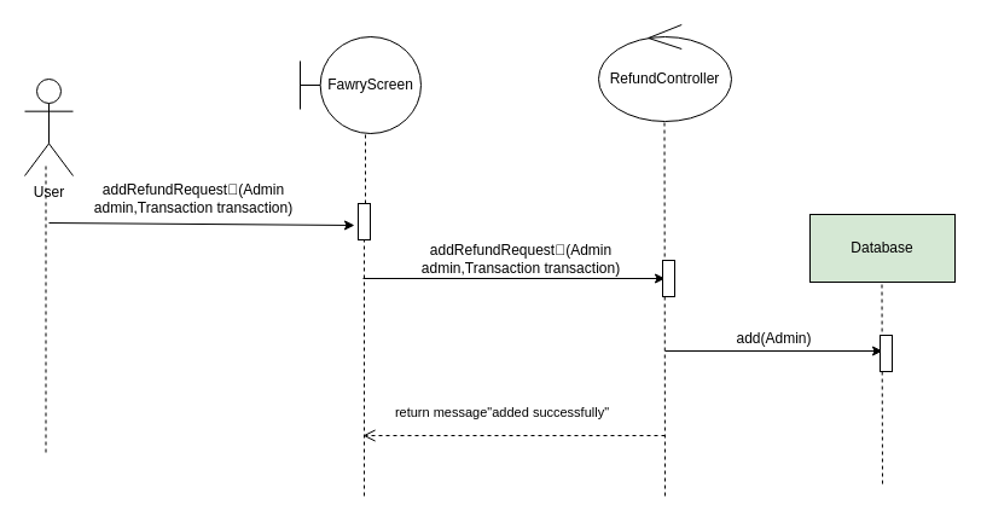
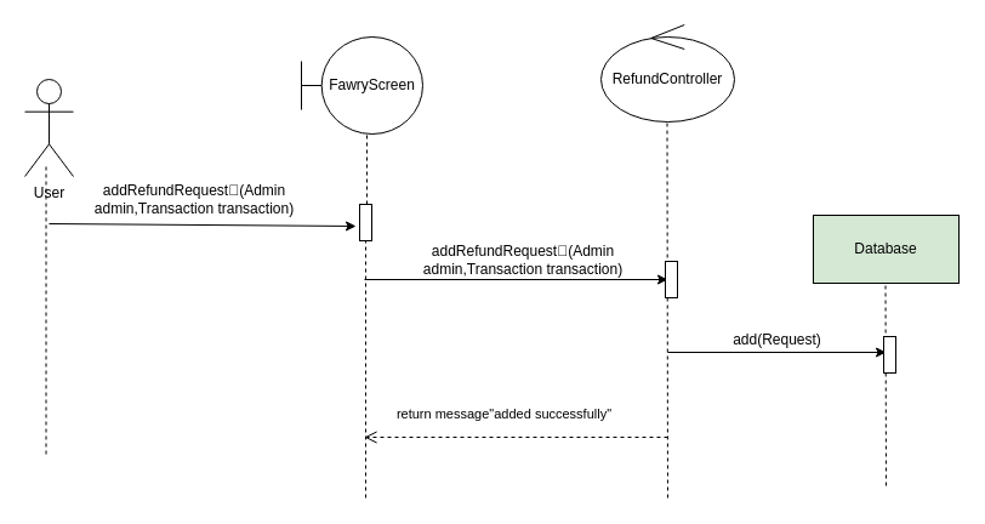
  <mxCell id="0" />
  <mxCell id="1" parent="0" />
  <mxCell id="2" value="User" style="shape=umlActor;verticalLabelPosition=bottom;verticalAlign=top;html=1;outlineConnect=0;" parent="1" vertex="1"><mxGeometry x="20" y="65" width="40" height="80" as="geometry" /></mxCell>
  <mxCell id="3" value="" style="endArrow=classic;html=1;rounded=0;entryX=-0.3;entryY=0.6;entryDx=0;entryDy=0;entryPerimeter=0;" parent="1" target="12" edge="1"><mxGeometry width="50" height="50" relative="1" as="geometry"><mxPoint x="40" y="184" as="sourcePoint" /><mxPoint x="260" y="184" as="targetPoint" /></mxGeometry></mxCell>
  <mxCell id="4" value="addRefundRequest(ِAdmin admin,Transaction transaction)" style="text;html=1;strokeColor=none;fillColor=none;align=center;verticalAlign=middle;whiteSpace=wrap;rounded=0;" parent="1" vertex="1"><mxGeometry x="60" y="155" width="200" height="17" as="geometry" /></mxCell>
  <mxCell id="5" value="" style="endArrow=classic;html=1;rounded=0;" parent="1" edge="1"><mxGeometry width="50" height="50" relative="1" as="geometry"><mxPoint x="300" y="230" as="sourcePoint" /><mxPoint x="550" y="230" as="targetPoint" /></mxGeometry></mxCell>
  <mxCell id="6" value="addRefundRequest(ِAdmin admin,Transaction transaction)" style="text;html=1;strokeColor=none;fillColor=none;align=center;verticalAlign=middle;whiteSpace=wrap;rounded=0;" parent="1" vertex="1"><mxGeometry x="331" y="205" width="200" height="17" as="geometry" /></mxCell>
  <mxCell id="7" value="return message&quot;added successfully&quot;" style="html=1;verticalAlign=bottom;endArrow=open;dashed=1;endSize=8;rounded=0;startArrow=none;" parent="1" edge="1"><mxGeometry x="0.077" y="-10" relative="1" as="geometry"><mxPoint x="550" y="360" as="sourcePoint" /><mxPoint x="300" y="360" as="targetPoint" /><mxPoint as="offset" /></mxGeometry></mxCell>
  <mxCell id="8" value="FawryScreen" style="shape=umlBoundary;whiteSpace=wrap;html=1;" parent="1" vertex="1"><mxGeometry x="248" y="30" width="100" height="80" as="geometry" /></mxCell>
  <mxCell id="9" value="RefundController" style="ellipse;shape=umlControl;whiteSpace=wrap;html=1;" parent="1" vertex="1"><mxGeometry x="495" y="20" width="110" height="80" as="geometry" /></mxCell>
  <mxCell id="10" value="" style="endArrow=none;dashed=1;html=1;rounded=0;entryX=0.5;entryY=1;entryDx=0;entryDy=0;" parent="1" edge="1"><mxGeometry width="50" height="50" relative="1" as="geometry"><mxPoint x="37.5" y="374" as="sourcePoint" /><mxPoint x="37.5" y="134" as="targetPoint" /></mxGeometry></mxCell>
  <mxCell id="11" value="" style="endArrow=none;dashed=1;html=1;rounded=0;entryX=0.5;entryY=1;entryDx=0;entryDy=0;startArrow=none;" parent="1" source="12" edge="1"><mxGeometry width="50" height="50" relative="1" as="geometry"><mxPoint x="302" y="350" as="sourcePoint" /><mxPoint x="302" y="110" as="targetPoint" /></mxGeometry></mxCell>
  <mxCell id="12" value="" style="html=1;points=[];perimeter=orthogonalPerimeter;" parent="1" vertex="1"><mxGeometry x="296" y="168" width="10" height="30" as="geometry" /></mxCell>
  <mxCell id="13" value="" style="endArrow=none;dashed=1;html=1;rounded=0;entryX=0.5;entryY=1;entryDx=0;entryDy=0;" parent="1" target="12" edge="1"><mxGeometry width="50" height="50" relative="1" as="geometry"><mxPoint x="301" y="410" as="sourcePoint" /><mxPoint x="302" y="110" as="targetPoint" /></mxGeometry></mxCell>
  <mxCell id="14" value="" style="endArrow=none;dashed=1;html=1;rounded=0;entryX=0.5;entryY=1;entryDx=0;entryDy=0;" parent="1" edge="1"><mxGeometry width="50" height="50" relative="1" as="geometry"><mxPoint x="550" y="410" as="sourcePoint" /><mxPoint x="549.5" y="100" as="targetPoint" /></mxGeometry></mxCell>
  <mxCell id="15" value="Database" style="rounded=0;whiteSpace=wrap;html=1;fillColor=#d5e8d4;" parent="1" vertex="1"><mxGeometry x="670" y="177" width="120" height="56" as="geometry" /></mxCell>
  <mxCell id="16" value="" style="endArrow=none;dashed=1;html=1;rounded=0;entryX=0.5;entryY=1;entryDx=0;entryDy=0;" parent="1" edge="1"><mxGeometry width="50" height="50" relative="1" as="geometry"><mxPoint x="730" y="400" as="sourcePoint" /><mxPoint x="729.5" y="233" as="targetPoint" /></mxGeometry></mxCell>
  <mxCell id="17" value="" style="endArrow=classic;html=1;rounded=0;" parent="1" edge="1"><mxGeometry width="50" height="50" relative="1" as="geometry"><mxPoint x="550" y="290" as="sourcePoint" /><mxPoint x="730" y="290" as="targetPoint" /></mxGeometry></mxCell>
- <mxCell id="18" value="add(Admin)" style="text;html=1;align=center;verticalAlign=middle;resizable=0;points=[];autosize=1;strokeColor=none;fillColor=none;" parent="1" vertex="1"><mxGeometry x="595" y="270" width="90" height="20" as="geometry" /></mxCell>
+ <mxCell id="18" value="add(Request)" style="text;html=1;align=center;verticalAlign=middle;resizable=0;points=[];autosize=1;strokeColor=none;fillColor=none;" parent="1" vertex="1"><mxGeometry x="595" y="270" width="90" height="20" as="geometry" /></mxCell>
  <mxCell id="19" value="" style="html=1;points=[];perimeter=orthogonalPerimeter;" parent="1" vertex="1"><mxGeometry x="548" y="215" width="10" height="30" as="geometry" /></mxCell>
  <mxCell id="20" value="" style="html=1;points=[];perimeter=orthogonalPerimeter;" parent="1" vertex="1"><mxGeometry x="728" y="277" width="10" height="30" as="geometry" /></mxCell>
